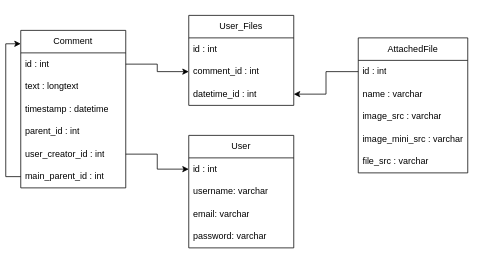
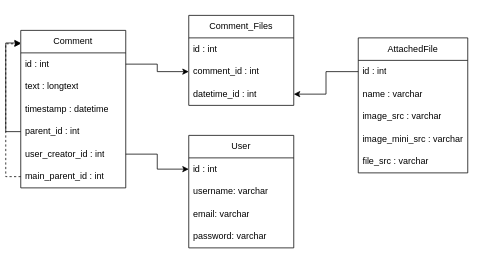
  <mxCell id="0" />
  <mxCell id="1" parent="0" />
  <mxCell id="2" value="User" style="swimlane;fontStyle=0;childLayout=stackLayout;horizontal=1;startSize=30;horizontalStack=0;resizeParent=1;resizeParentMax=0;resizeLast=0;collapsible=1;marginBottom=0;whiteSpace=wrap;html=1;" vertex="1" parent="1"><mxGeometry x="244" y="180" width="140" height="150" as="geometry" /></mxCell>
  <mxCell id="3" value="id : int" style="text;strokeColor=none;fillColor=none;align=left;verticalAlign=middle;spacingLeft=4;spacingRight=4;overflow=hidden;points=[[0,0.5],[1,0.5]];portConstraint=eastwest;rotatable=0;whiteSpace=wrap;html=1;" vertex="1" parent="2"><mxGeometry y="30" width="140" height="30" as="geometry" /></mxCell>
  <mxCell id="4" value="username: varchar" style="text;strokeColor=none;fillColor=none;align=left;verticalAlign=middle;spacingLeft=4;spacingRight=4;overflow=hidden;points=[[0,0.5],[1,0.5]];portConstraint=eastwest;rotatable=0;whiteSpace=wrap;html=1;" vertex="1" parent="2"><mxGeometry y="60" width="140" height="30" as="geometry" /></mxCell>
  <mxCell id="5" value="email: varchar" style="text;strokeColor=none;fillColor=none;align=left;verticalAlign=middle;spacingLeft=4;spacingRight=4;overflow=hidden;points=[[0,0.5],[1,0.5]];portConstraint=eastwest;rotatable=0;whiteSpace=wrap;html=1;" vertex="1" parent="2"><mxGeometry y="90" width="140" height="30" as="geometry" /></mxCell>
  <mxCell id="6" value="password: varchar" style="text;strokeColor=none;fillColor=none;align=left;verticalAlign=middle;spacingLeft=4;spacingRight=4;overflow=hidden;points=[[0,0.5],[1,0.5]];portConstraint=eastwest;rotatable=0;whiteSpace=wrap;html=1;" vertex="1" parent="2"><mxGeometry y="120" width="140" height="30" as="geometry" /></mxCell>
  <mxCell id="7" value="Comment" style="swimlane;fontStyle=0;childLayout=stackLayout;horizontal=1;startSize=30;horizontalStack=0;resizeParent=1;resizeParentMax=0;resizeLast=0;collapsible=1;marginBottom=0;whiteSpace=wrap;html=1;" vertex="1" parent="1"><mxGeometry x="20" y="40" width="140" height="210" as="geometry" /></mxCell>
  <mxCell id="8" value="id : int" style="text;strokeColor=none;fillColor=none;align=left;verticalAlign=middle;spacingLeft=4;spacingRight=4;overflow=hidden;points=[[0,0.5],[1,0.5]];portConstraint=eastwest;rotatable=0;whiteSpace=wrap;html=1;" vertex="1" parent="7"><mxGeometry y="30" width="140" height="30" as="geometry" /></mxCell>
  <mxCell id="9" value="text : longtext" style="text;strokeColor=none;fillColor=none;align=left;verticalAlign=middle;spacingLeft=4;spacingRight=4;overflow=hidden;points=[[0,0.5],[1,0.5]];portConstraint=eastwest;rotatable=0;whiteSpace=wrap;html=1;" vertex="1" parent="7"><mxGeometry y="60" width="140" height="30" as="geometry" /></mxCell>
  <mxCell id="10" value="timestamp : datetime" style="text;strokeColor=none;fillColor=none;align=left;verticalAlign=middle;spacingLeft=4;spacingRight=4;overflow=hidden;points=[[0,0.5],[1,0.5]];portConstraint=eastwest;rotatable=0;whiteSpace=wrap;html=1;" vertex="1" parent="7"><mxGeometry y="90" width="140" height="30" as="geometry" /></mxCell>
+ <mxCell id="11" style="edgeStyle=orthogonalEdgeStyle;rounded=0;orthogonalLoop=1;jettySize=auto;html=1;entryX=0;entryY=0.08;entryDx=0;entryDy=0;entryPerimeter=0;" edge="1" parent="7" source="12" target="7"><mxGeometry relative="1" as="geometry" /></mxCell>
  <mxCell id="12" value="parent_id : int" style="text;strokeColor=none;fillColor=none;align=left;verticalAlign=middle;spacingLeft=4;spacingRight=4;overflow=hidden;points=[[0,0.5],[1,0.5]];portConstraint=eastwest;rotatable=0;whiteSpace=wrap;html=1;" vertex="1" parent="7"><mxGeometry y="120" width="140" height="30" as="geometry" /></mxCell>
- <mxCell id="13" style="edgeStyle=orthogonalEdgeStyle;rounded=0;orthogonalLoop=1;jettySize=auto;html=1;entryX=0;entryY=0.085;entryDx=0;entryDy=0;entryPerimeter=0;" edge="1" parent="7" source="15" target="7"><mxGeometry relative="1" as="geometry" /></mxCell>
+ <mxCell id="13" style="edgeStyle=orthogonalEdgeStyle;rounded=0;orthogonalLoop=1;jettySize=auto;html=1;entryX=0;entryY=0.085;entryDx=0;entryDy=0;entryPerimeter=0;dashed=1;" edge="1" parent="7" source="15" target="7"><mxGeometry relative="1" as="geometry" /></mxCell>
  <mxCell id="14" value="user_creator_id : int" style="text;strokeColor=none;fillColor=none;align=left;verticalAlign=middle;spacingLeft=4;spacingRight=4;overflow=hidden;points=[[0,0.5],[1,0.5]];portConstraint=eastwest;rotatable=0;whiteSpace=wrap;html=1;" vertex="1" parent="7"><mxGeometry y="150" width="140" height="30" as="geometry" /></mxCell>
  <mxCell id="15" value="main_parent_id : int" style="text;strokeColor=none;fillColor=none;align=left;verticalAlign=middle;spacingLeft=4;spacingRight=4;overflow=hidden;points=[[0,0.5],[1,0.5]];portConstraint=eastwest;rotatable=0;whiteSpace=wrap;html=1;" vertex="1" parent="7"><mxGeometry y="180" width="140" height="30" as="geometry" /></mxCell>
  <mxCell id="16" value="AttachedFile" style="swimlane;fontStyle=0;childLayout=stackLayout;horizontal=1;startSize=30;horizontalStack=0;resizeParent=1;resizeParentMax=0;resizeLast=0;collapsible=1;marginBottom=0;whiteSpace=wrap;html=1;" vertex="1" parent="1"><mxGeometry x="470" y="50" width="146" height="180" as="geometry" /></mxCell>
  <mxCell id="17" value="id : int" style="text;strokeColor=none;fillColor=none;align=left;verticalAlign=middle;spacingLeft=4;spacingRight=4;overflow=hidden;points=[[0,0.5],[1,0.5]];portConstraint=eastwest;rotatable=0;whiteSpace=wrap;html=1;" vertex="1" parent="16"><mxGeometry y="30" width="146" height="30" as="geometry" /></mxCell>
  <mxCell id="18" value="name : varchar" style="text;strokeColor=none;fillColor=none;align=left;verticalAlign=middle;spacingLeft=4;spacingRight=4;overflow=hidden;points=[[0,0.5],[1,0.5]];portConstraint=eastwest;rotatable=0;whiteSpace=wrap;html=1;" vertex="1" parent="16"><mxGeometry y="60" width="146" height="30" as="geometry" /></mxCell>
  <mxCell id="19" value="image_src : varchar" style="text;strokeColor=none;fillColor=none;align=left;verticalAlign=middle;spacingLeft=4;spacingRight=4;overflow=hidden;points=[[0,0.5],[1,0.5]];portConstraint=eastwest;rotatable=0;whiteSpace=wrap;html=1;" vertex="1" parent="16"><mxGeometry y="90" width="146" height="30" as="geometry" /></mxCell>
  <mxCell id="20" value="image_mini_src : varchar" style="text;strokeColor=none;fillColor=none;align=left;verticalAlign=middle;spacingLeft=4;spacingRight=4;overflow=hidden;points=[[0,0.5],[1,0.5]];portConstraint=eastwest;rotatable=0;whiteSpace=wrap;html=1;" vertex="1" parent="16"><mxGeometry y="120" width="146" height="30" as="geometry" /></mxCell>
  <mxCell id="21" value="file_src : varchar" style="text;strokeColor=none;fillColor=none;align=left;verticalAlign=middle;spacingLeft=4;spacingRight=4;overflow=hidden;points=[[0,0.5],[1,0.5]];portConstraint=eastwest;rotatable=0;whiteSpace=wrap;html=1;" vertex="1" parent="16"><mxGeometry y="150" width="146" height="30" as="geometry" /></mxCell>
- <mxCell id="22" value="User_Files" style="swimlane;fontStyle=0;childLayout=stackLayout;horizontal=1;startSize=30;horizontalStack=0;resizeParent=1;resizeParentMax=0;resizeLast=0;collapsible=1;marginBottom=0;whiteSpace=wrap;html=1;" vertex="1" parent="1"><mxGeometry x="244" y="20" width="140" height="120" as="geometry" /></mxCell>
+ <mxCell id="22" value="Comment_Files" style="swimlane;fontStyle=0;childLayout=stackLayout;horizontal=1;startSize=30;horizontalStack=0;resizeParent=1;resizeParentMax=0;resizeLast=0;collapsible=1;marginBottom=0;whiteSpace=wrap;html=1;" vertex="1" parent="1"><mxGeometry x="244" y="20" width="140" height="120" as="geometry" /></mxCell>
  <mxCell id="23" value="id : int" style="text;strokeColor=none;fillColor=none;align=left;verticalAlign=middle;spacingLeft=4;spacingRight=4;overflow=hidden;points=[[0,0.5],[1,0.5]];portConstraint=eastwest;rotatable=0;whiteSpace=wrap;html=1;" vertex="1" parent="22"><mxGeometry y="30" width="140" height="30" as="geometry" /></mxCell>
  <mxCell id="24" value="comment_id : int" style="text;strokeColor=none;fillColor=none;align=left;verticalAlign=middle;spacingLeft=4;spacingRight=4;overflow=hidden;points=[[0,0.5],[1,0.5]];portConstraint=eastwest;rotatable=0;whiteSpace=wrap;html=1;" vertex="1" parent="22"><mxGeometry y="60" width="140" height="30" as="geometry" /></mxCell>
  <mxCell id="25" value="datetime_id : int" style="text;strokeColor=none;fillColor=none;align=left;verticalAlign=middle;spacingLeft=4;spacingRight=4;overflow=hidden;points=[[0,0.5],[1,0.5]];portConstraint=eastwest;rotatable=0;whiteSpace=wrap;html=1;" vertex="1" parent="22"><mxGeometry y="90" width="140" height="30" as="geometry" /></mxCell>
  <mxCell id="26" style="edgeStyle=orthogonalEdgeStyle;rounded=0;orthogonalLoop=1;jettySize=auto;html=1;entryX=1;entryY=0.5;entryDx=0;entryDy=0;" edge="1" parent="1" source="17" target="25"><mxGeometry relative="1" as="geometry" /></mxCell>
  <mxCell id="27" style="edgeStyle=orthogonalEdgeStyle;rounded=0;orthogonalLoop=1;jettySize=auto;html=1;entryX=0;entryY=0.5;entryDx=0;entryDy=0;" edge="1" parent="1" source="8" target="24"><mxGeometry relative="1" as="geometry" /></mxCell>
  <mxCell id="28" style="edgeStyle=orthogonalEdgeStyle;rounded=0;orthogonalLoop=1;jettySize=auto;html=1;entryX=0;entryY=0.5;entryDx=0;entryDy=0;" edge="1" parent="1" source="14" target="3"><mxGeometry relative="1" as="geometry" /></mxCell>
